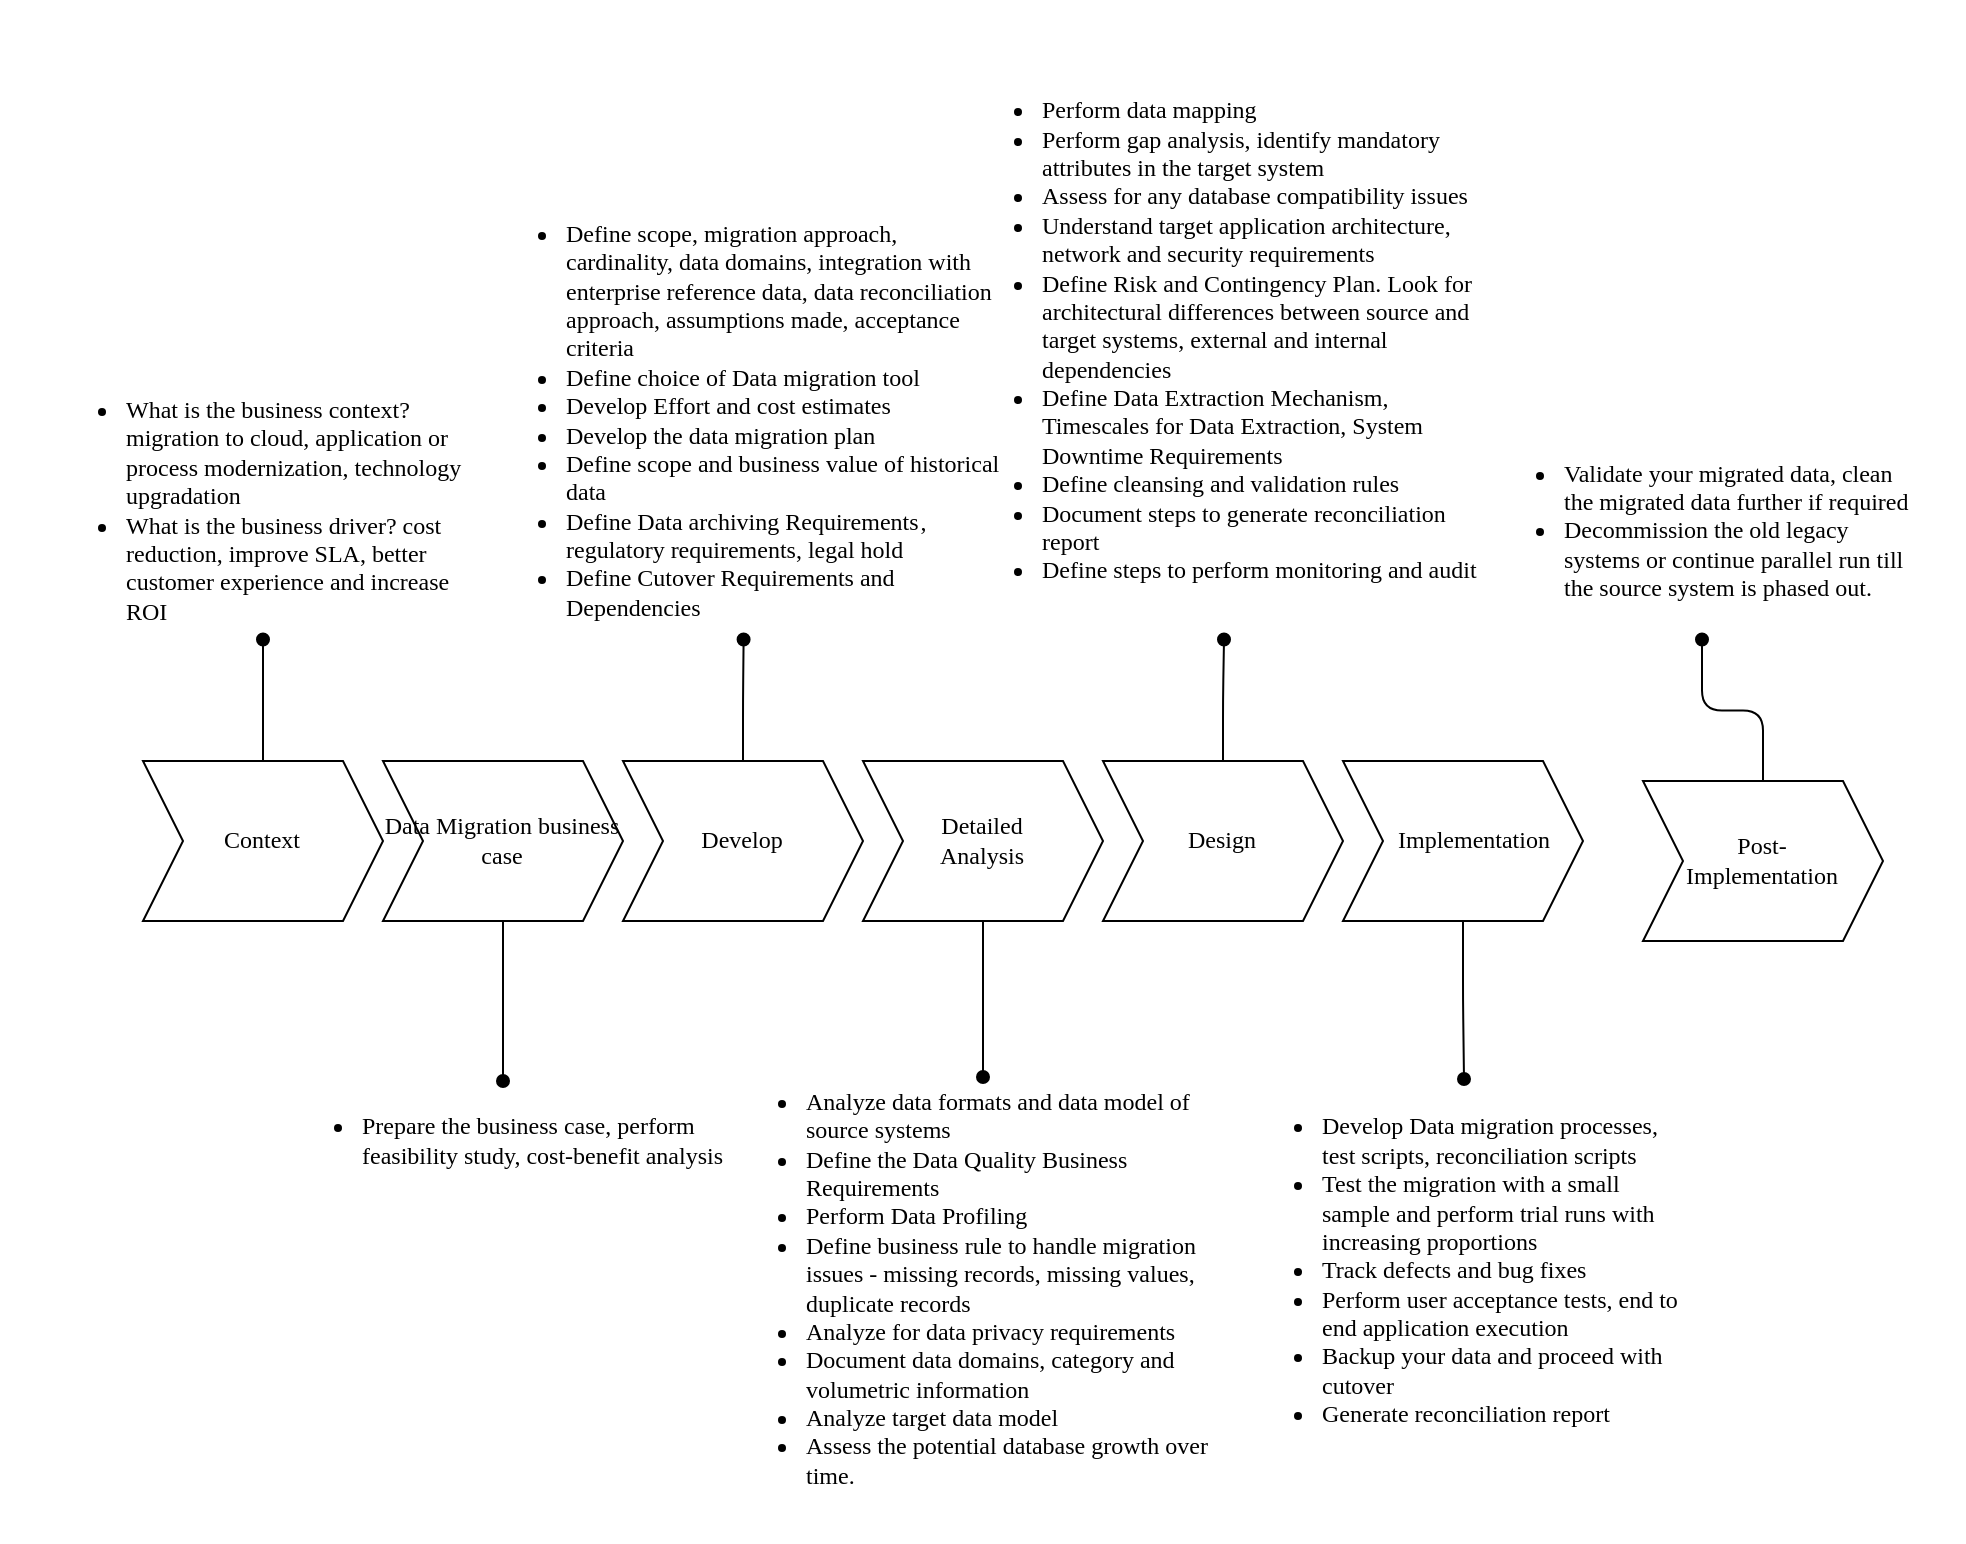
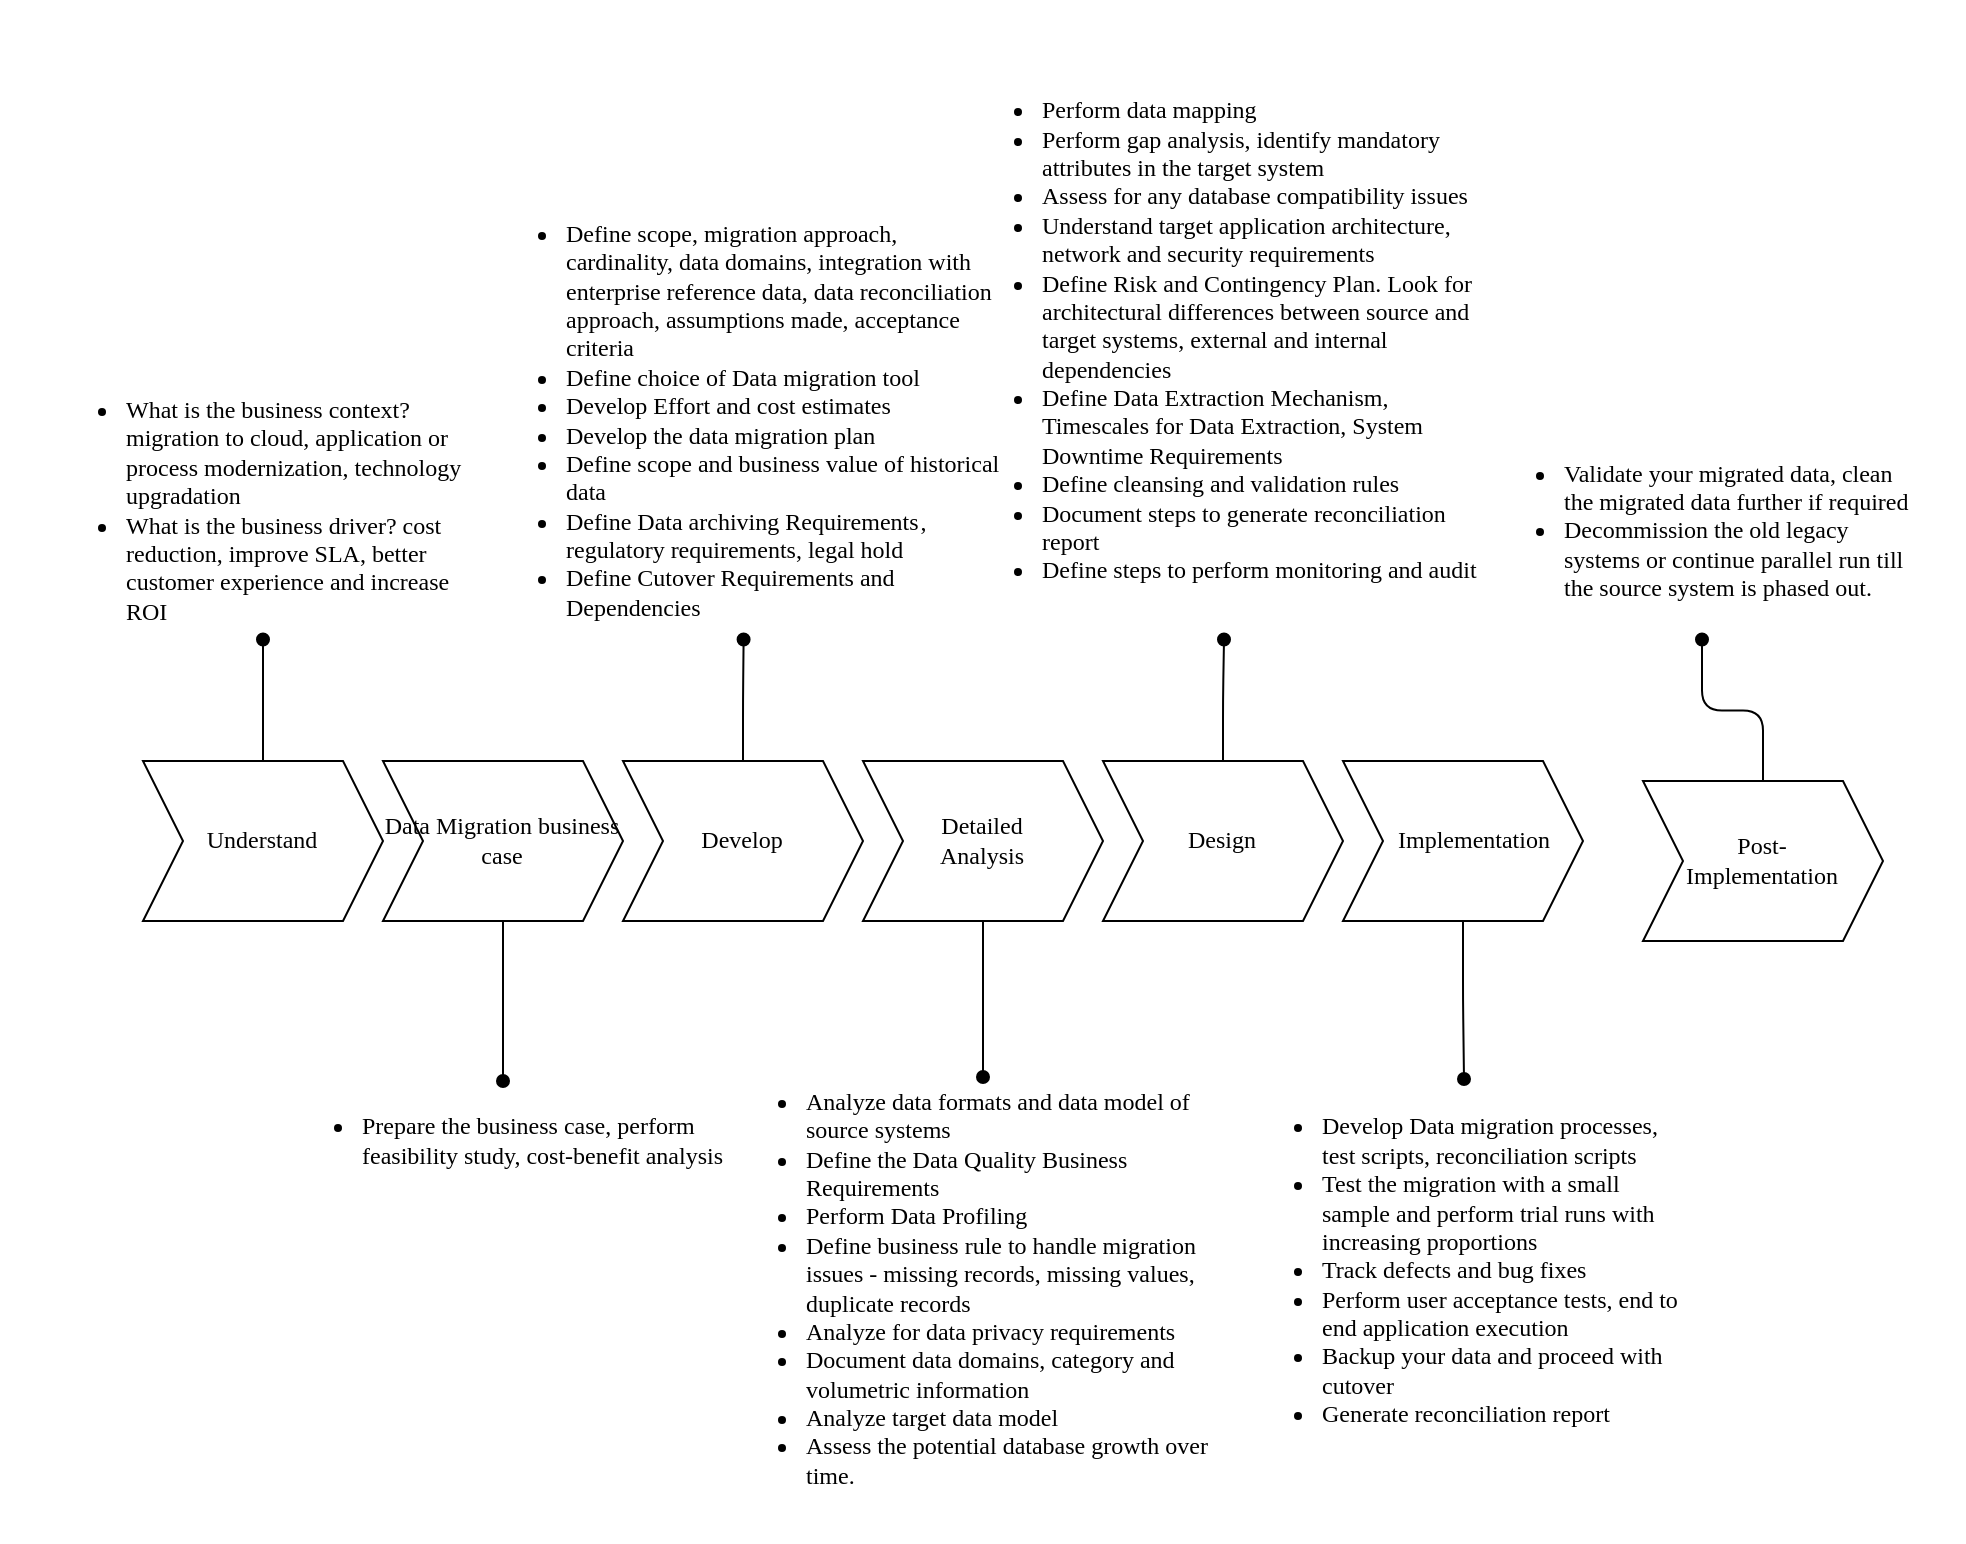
  <mxCell id="0" />
  <mxCell id="1" parent="0" />
  <mxCell id="2" value="Data Migration business case" style="shape=step;perimeter=stepPerimeter;whiteSpace=wrap;html=1;fixedSize=1;fontFamily=Tahoma;" vertex="1" parent="1"><mxGeometry x="191" y="380" width="120" height="80" as="geometry" /></mxCell>
  <mxCell id="3" value="Develop" style="shape=step;perimeter=stepPerimeter;whiteSpace=wrap;html=1;fixedSize=1;fontFamily=Tahoma;" vertex="1" parent="1"><mxGeometry x="311" y="380" width="120" height="80" as="geometry" /></mxCell>
  <mxCell id="4" value="Detailed &lt;br&gt;Analysis" style="shape=step;perimeter=stepPerimeter;whiteSpace=wrap;html=1;fixedSize=1;fontFamily=Tahoma;" vertex="1" parent="1"><mxGeometry x="431" y="380" width="120" height="80" as="geometry" /></mxCell>
  <mxCell id="5" value="Design" style="shape=step;perimeter=stepPerimeter;whiteSpace=wrap;html=1;fixedSize=1;fontFamily=Tahoma;" vertex="1" parent="1"><mxGeometry x="551" y="380" width="120" height="80" as="geometry" /></mxCell>
  <mxCell id="6" value="&amp;nbsp; &amp;nbsp; Implementation" style="shape=step;perimeter=stepPerimeter;whiteSpace=wrap;html=1;fixedSize=1;fontFamily=Tahoma;align=center;" vertex="1" parent="1"><mxGeometry x="671" y="380" width="120" height="80" as="geometry" /></mxCell>
  <mxCell id="7" value="Post-&lt;br&gt;Implementation" style="shape=step;perimeter=stepPerimeter;whiteSpace=wrap;html=1;fixedSize=1;fontFamily=Tahoma;" vertex="1" parent="1"><mxGeometry x="821" y="390" width="120" height="80" as="geometry" /></mxCell>
- <mxCell id="8" value="Context" style="shape=step;perimeter=stepPerimeter;whiteSpace=wrap;html=1;fixedSize=1;fontFamily=Tahoma;" vertex="1" parent="1"><mxGeometry x="71" y="380" width="120" height="80" as="geometry" /></mxCell>
+ <mxCell id="8" value="Understand" style="shape=step;perimeter=stepPerimeter;whiteSpace=wrap;html=1;fixedSize=1;fontFamily=Tahoma;" vertex="1" parent="1"><mxGeometry x="71" y="380" width="120" height="80" as="geometry" /></mxCell>
  <mxCell id="9" style="edgeStyle=orthogonalEdgeStyle;rounded=1;orthogonalLoop=1;jettySize=auto;html=1;fontFamily=Tahoma;endArrow=oval;endFill=1;" edge="1" parent="1" source="8" target="10"><mxGeometry relative="1" as="geometry"><mxPoint x="143.5" y="460" as="sourcePoint" /><mxPoint x="1.5" y="330" as="targetPoint" /></mxGeometry></mxCell>
  <mxCell id="10" value="&lt;ul&gt;&lt;li&gt;What is the business context? migration to cloud, application or process modernization, technology upgradation&lt;/li&gt;&lt;li&gt;What is the business driver? cost reduction, improve SLA, better customer experience and increase ROI&lt;/li&gt;&lt;/ul&gt;" style="text;html=1;strokeColor=none;fillColor=none;align=left;verticalAlign=middle;whiteSpace=wrap;rounded=0;fontFamily=Tahoma;" vertex="1" parent="1"><mxGeometry x="20.5" y="190" width="221" height="129.25" as="geometry" /></mxCell>
  <mxCell id="11" style="edgeStyle=orthogonalEdgeStyle;rounded=1;orthogonalLoop=1;jettySize=auto;html=1;fontFamily=Tahoma;endArrow=oval;endFill=1;" edge="1" parent="1" source="2" target="12"><mxGeometry relative="1" as="geometry" /></mxCell>
  <mxCell id="12" value="&lt;ul&gt;&lt;li&gt;Prepare the business case, perform feasibility study, cost-benefit analysis&lt;/li&gt;&lt;/ul&gt;" style="text;html=1;strokeColor=none;fillColor=none;align=left;verticalAlign=middle;whiteSpace=wrap;rounded=0;fontFamily=Tahoma;" vertex="1" parent="1"><mxGeometry x="138.5" y="540" width="225" height="60" as="geometry" /></mxCell>
  <mxCell id="13" style="edgeStyle=orthogonalEdgeStyle;rounded=1;orthogonalLoop=1;jettySize=auto;html=1;fontFamily=Tahoma;endArrow=oval;endFill=1;" edge="1" parent="1" target="14" source="3"><mxGeometry relative="1" as="geometry"><mxPoint x="371" y="380" as="sourcePoint" /><mxPoint x="241.5" y="330" as="targetPoint" /></mxGeometry></mxCell>
  <mxCell id="14" value="&lt;ul&gt;&lt;li&gt;Define scope, migration approach, cardinality, data domains, integration with enterprise reference data, data reconciliation approach, assumptions made, acceptance criteria&lt;/li&gt;&lt;li&gt;Define choice of Data migration tool&lt;/li&gt;&lt;li&gt;Develop Effort and cost estimates&lt;/li&gt;&lt;li&gt;Develop the data migration plan&lt;/li&gt;&lt;li&gt;Define scope and business value of historical data&lt;/li&gt;&lt;li&gt;Define Data archiving Requirements , regulatory requirements, legal hold&lt;/li&gt;&lt;li class=&quot;graf graf--li&quot;&gt;Define Cutover Requirements and&amp;nbsp; Dependencies&lt;/li&gt;&lt;/ul&gt;" style="text;html=1;strokeColor=none;fillColor=none;align=left;verticalAlign=middle;whiteSpace=wrap;rounded=0;fontFamily=Tahoma;" vertex="1" parent="1"><mxGeometry x="240.5" y="100" width="261.5" height="219.25" as="geometry" /></mxCell>
  <mxCell id="15" style="edgeStyle=orthogonalEdgeStyle;rounded=1;orthogonalLoop=1;jettySize=auto;html=1;fontFamily=Tahoma;endArrow=oval;endFill=1;" edge="1" parent="1" target="16" source="5"><mxGeometry relative="1" as="geometry"><mxPoint x="601.5" y="380" as="sourcePoint" /><mxPoint x="472" y="330" as="targetPoint" /></mxGeometry></mxCell>
  <mxCell id="16" value="&lt;ul&gt;&lt;li&gt;Perform data mapping&lt;/li&gt;&lt;li&gt;Perform gap analysis, identify mandatory attributes in the target system&lt;/li&gt;&lt;li&gt;Assess for any database compatibility issues&lt;/li&gt;&lt;li class=&quot;graf graf--li&quot;&gt;Understand target application architecture, network and security requirements&lt;/li&gt;&lt;li class=&quot;graf graf--li&quot;&gt;Define Risk and Contingency Plan. Look for architectural differences between source and target systems, external and internal dependencies&lt;/li&gt;&lt;li class=&quot;graf graf--li&quot;&gt;Define Data Extraction Mechanism, Timescales for Data Extraction, System Downtime Requirements&lt;/li&gt;&lt;li class=&quot;graf graf--li&quot;&gt;Define cleansing and validation rules&lt;/li&gt;&lt;li class=&quot;graf graf--li&quot;&gt;Document steps to generate reconciliation report&lt;/li&gt;&lt;li class=&quot;graf graf--li&quot;&gt;Define steps to perform monitoring and audit&lt;/li&gt;&lt;/ul&gt;" style="text;html=1;strokeColor=none;fillColor=none;align=left;verticalAlign=middle;whiteSpace=wrap;rounded=0;fontFamily=Tahoma;" vertex="1" parent="1"><mxGeometry x="479" y="20" width="265" height="299.25" as="geometry" /></mxCell>
  <mxCell id="17" style="edgeStyle=orthogonalEdgeStyle;rounded=1;orthogonalLoop=1;jettySize=auto;html=1;fontFamily=Tahoma;endArrow=oval;endFill=1;" edge="1" parent="1" target="18" source="7"><mxGeometry relative="1" as="geometry"><mxPoint x="841.5" y="380" as="sourcePoint" /><mxPoint x="712" y="330" as="targetPoint" /></mxGeometry></mxCell>
  <mxCell id="18" value="&lt;div&gt;&lt;ul&gt;&lt;li&gt;Validate your migrated data, clean the migrated data further if required&lt;/li&gt;&lt;li&gt;Decommission the old legacy systems or continue parallel run till the source system is phased out.&lt;/li&gt;&lt;/ul&gt;&lt;/div&gt;" style="text;html=1;strokeColor=none;fillColor=none;align=left;verticalAlign=middle;whiteSpace=wrap;rounded=0;fontFamily=Tahoma;" vertex="1" parent="1"><mxGeometry x="740" y="210" width="221" height="109.25" as="geometry" /></mxCell>
  <mxCell id="19" style="edgeStyle=orthogonalEdgeStyle;rounded=1;orthogonalLoop=1;jettySize=auto;html=1;fontFamily=Tahoma;endArrow=oval;endFill=1;" edge="1" parent="1" target="20" source="4"><mxGeometry relative="1" as="geometry"><mxPoint x="261" y="470" as="sourcePoint" /></mxGeometry></mxCell>
  <mxCell id="20" value="&lt;ul&gt;&lt;li&gt;Analyze data formats and data model of source systems&lt;/li&gt;&lt;li class=&quot;graf graf--li&quot;&gt;Define the Data Quality Business Requirements&lt;/li&gt;&lt;li class=&quot;graf graf--li&quot;&gt;Perform Data Profiling&lt;/li&gt;&lt;li class=&quot;graf graf--li&quot;&gt;Define business rule to handle migration issues - missing records, missing values, duplicate records&lt;/li&gt;&lt;li class=&quot;graf graf--li&quot;&gt;Analyze for data privacy requirements&lt;/li&gt;&lt;li class=&quot;graf graf--li&quot;&gt;Document data domains, category and volumetric information&lt;/li&gt;&lt;li class=&quot;graf graf--li&quot;&gt;Analyze target data model&lt;/li&gt;&lt;li class=&quot;graf graf--li&quot;&gt;Assess the potential database growth over time.&lt;/li&gt;&lt;/ul&gt;" style="text;html=1;strokeColor=none;fillColor=none;align=left;verticalAlign=middle;whiteSpace=wrap;rounded=0;fontFamily=Tahoma;" vertex="1" parent="1"><mxGeometry x="361" y="538" width="260" height="212" as="geometry" /></mxCell>
  <mxCell id="21" style="edgeStyle=orthogonalEdgeStyle;rounded=1;orthogonalLoop=1;jettySize=auto;html=1;fontFamily=Tahoma;endArrow=oval;endFill=1;" edge="1" parent="1" target="22" source="6"><mxGeometry relative="1" as="geometry"><mxPoint x="743.5" y="460" as="sourcePoint" /></mxGeometry></mxCell>
  <mxCell id="22" value="&lt;ul&gt;&lt;li&gt;Develop Data migration processes, test scripts, reconciliation scripts&lt;/li&gt;&lt;li&gt;Test the migration with a small sample and perform trial runs with increasing proportions&lt;/li&gt;&lt;li&gt;Track defects and bug fixes&lt;/li&gt;&lt;li&gt;Perform user acceptance tests, end to end application execution&lt;/li&gt;&lt;li&gt;&lt;span&gt;Backup your data and proceed with cutover&lt;/span&gt;&lt;br&gt;&lt;/li&gt;&lt;li&gt;&lt;span&gt;Generate reconciliation report&lt;/span&gt;&lt;/li&gt;&lt;/ul&gt;" style="text;html=1;strokeColor=none;fillColor=none;align=left;verticalAlign=middle;whiteSpace=wrap;rounded=0;fontFamily=Tahoma;" vertex="1" parent="1"><mxGeometry x="619" y="539" width="225" height="191" as="geometry" /></mxCell>
